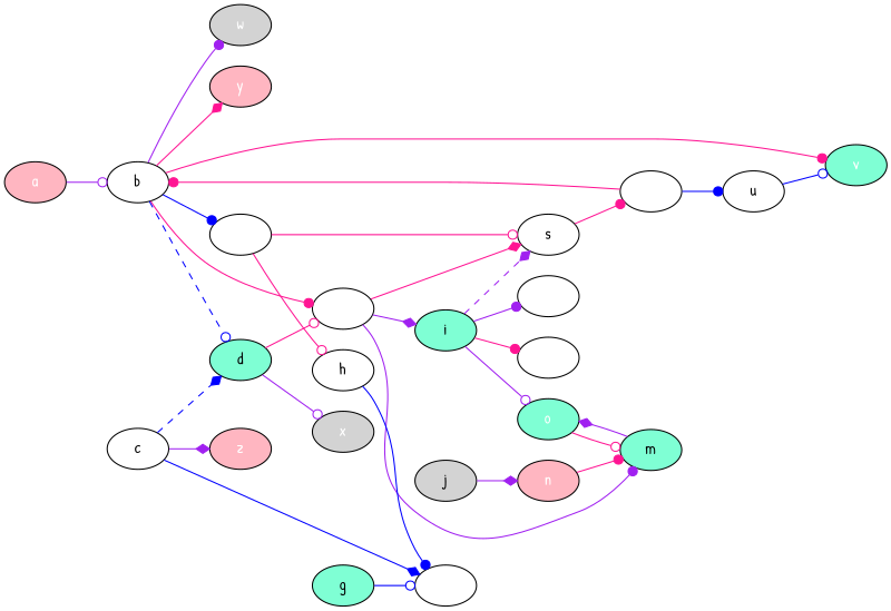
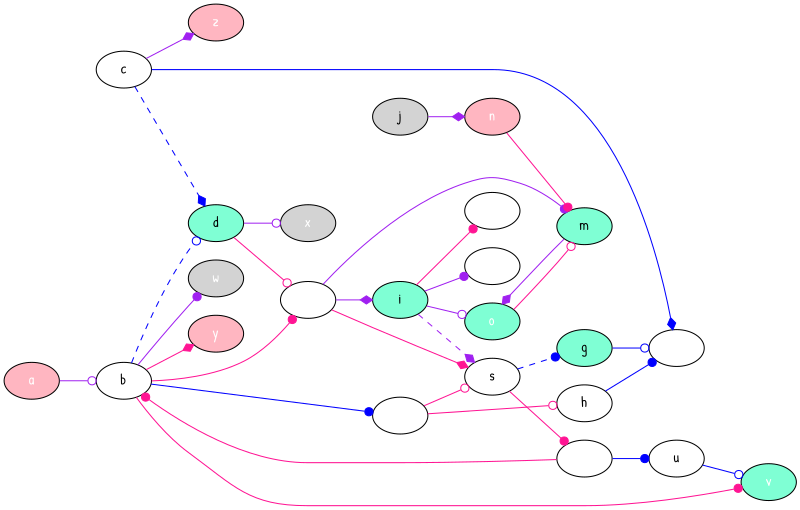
  digraph {
    fontname="Patrick Hand"
    rankdir=LR
    node [fillcolor=white fontcolor="#ffffff" fontname="Patrick Hand" fontsize=14 shape=oval style=filled]
    edge [arrowhead=dot color=deeppink dir=forward fontname="Patrick Hand" style=solid]
    b [fontcolor="#000000"]
    e
    f
    v [fillcolor=aquamarine]
    w [fillcolor=lightgrey]
    y [fillcolor=lightpink]
    d [fillcolor=aquamarine fontcolor="#000000"]
    c [fontcolor="#000000"]
    q
    z [fillcolor=lightpink]
    s [fontcolor="#000000"]
    i [fillcolor=aquamarine fontcolor="#000000"]
    m [fillcolor=aquamarine fontcolor="#000000"]
    h [fontcolor="#000000"]
    x [fillcolor=lightgrey]
    g [fillcolor=aquamarine fontcolor="#000000"]
    t
    u [fontcolor="#000000"]
    k
    l
    o [fillcolor=aquamarine]
    j [fillcolor=lightgrey fontcolor="#000000"]
    n [fillcolor=lightpink]
    a [fillcolor=lightpink]
    b -> e
    b -> f [color=blue]
    b -> v
    b -> w [color=purple]
    b -> y [arrowhead=diamond]
    b -> d [arrowhead=odot color=blue style=dashed]
    e -> s [arrowhead=diamond]
    e -> i [arrowhead=diamond color=purple]
    e -> m [color=purple]
    f -> s [arrowhead=odot]
    f -> h [arrowhead=odot]
    d -> e [arrowhead=odot]
    d -> x [arrowhead=odot color=purple]
    c -> d [arrowhead=diamond color=blue style=dashed]
    c -> q [arrowhead=diamond color=blue]
    c -> z [arrowhead=diamond color=purple]
+   s -> g [color=blue style=dashed]
    s -> t
    i -> s [arrowhead=diamond color=purple style=dashed]
    i -> k
    i -> l [color=purple]
    i -> o [arrowhead=odot color=purple]
    m -> o [arrowhead=diamond color=purple]
    h -> q [color=blue]
    g -> q [arrowhead=odot color=blue]
    t -> b
    t -> u [color=blue]
    u -> v [arrowhead=odot color=blue]
    o -> m [arrowhead=odot]
    j -> n [arrowhead=diamond color=purple]
    n -> m
    a -> b [arrowhead=odot color=purple]
  }
